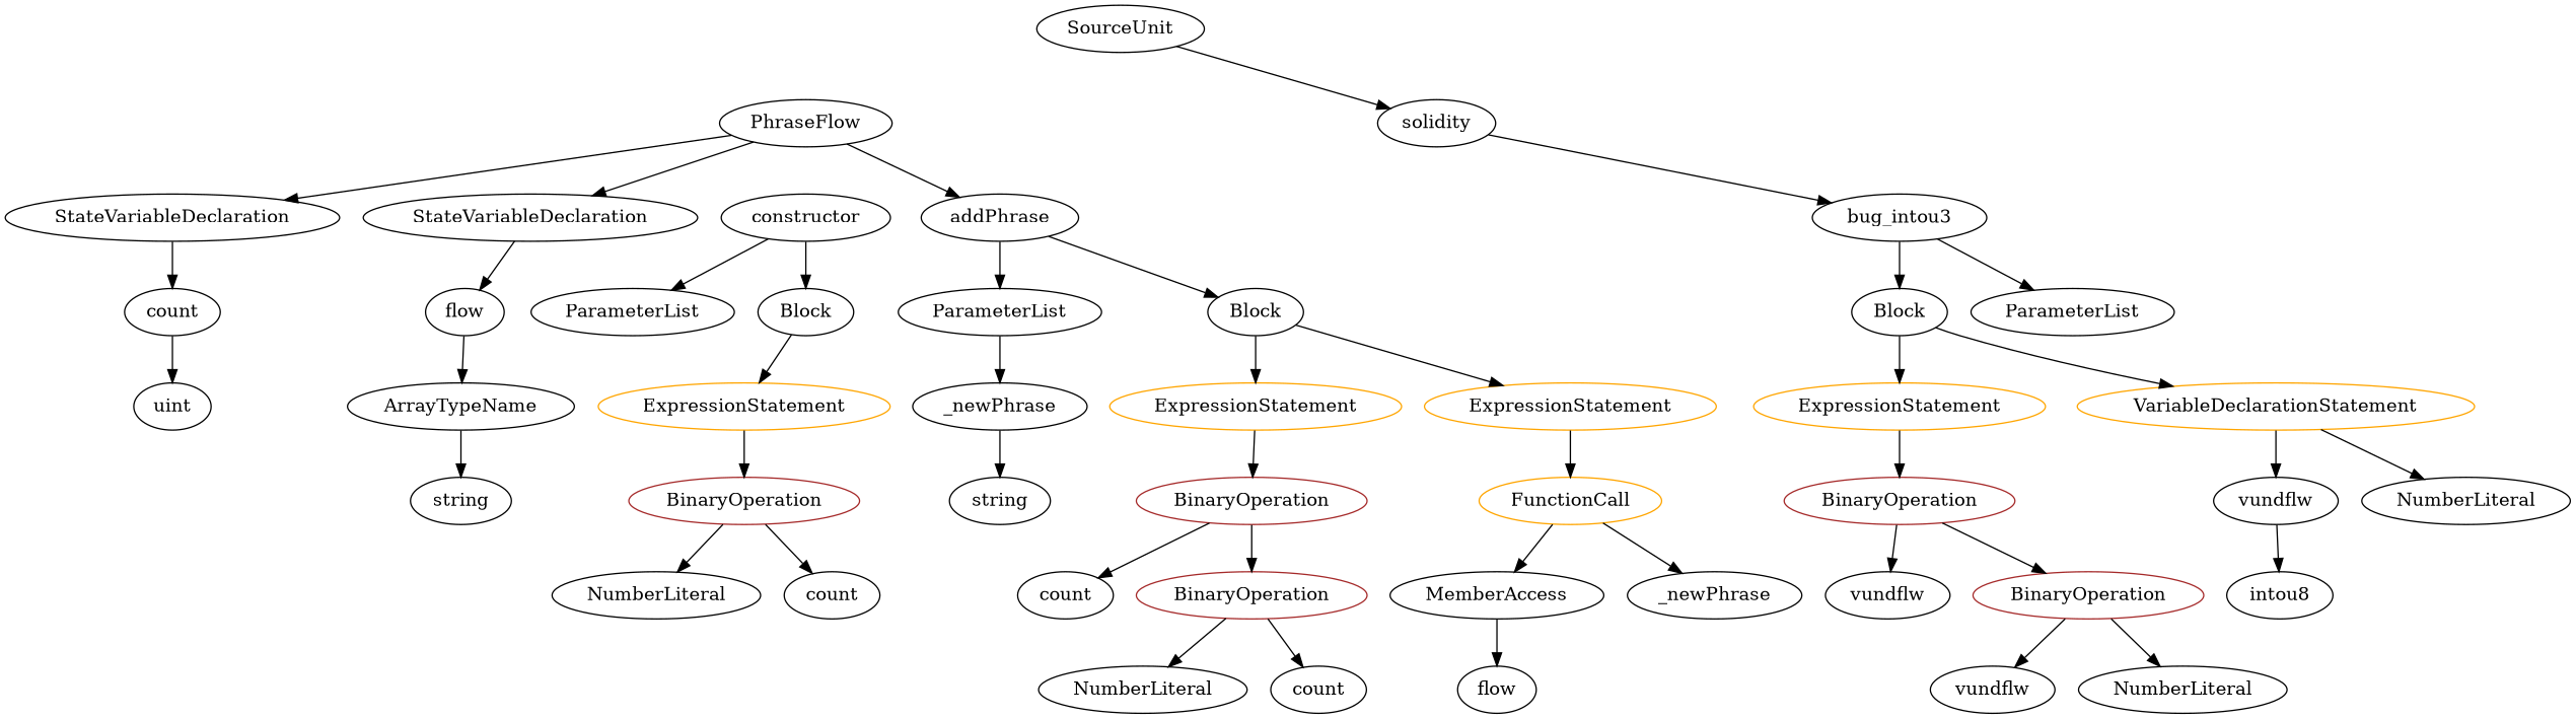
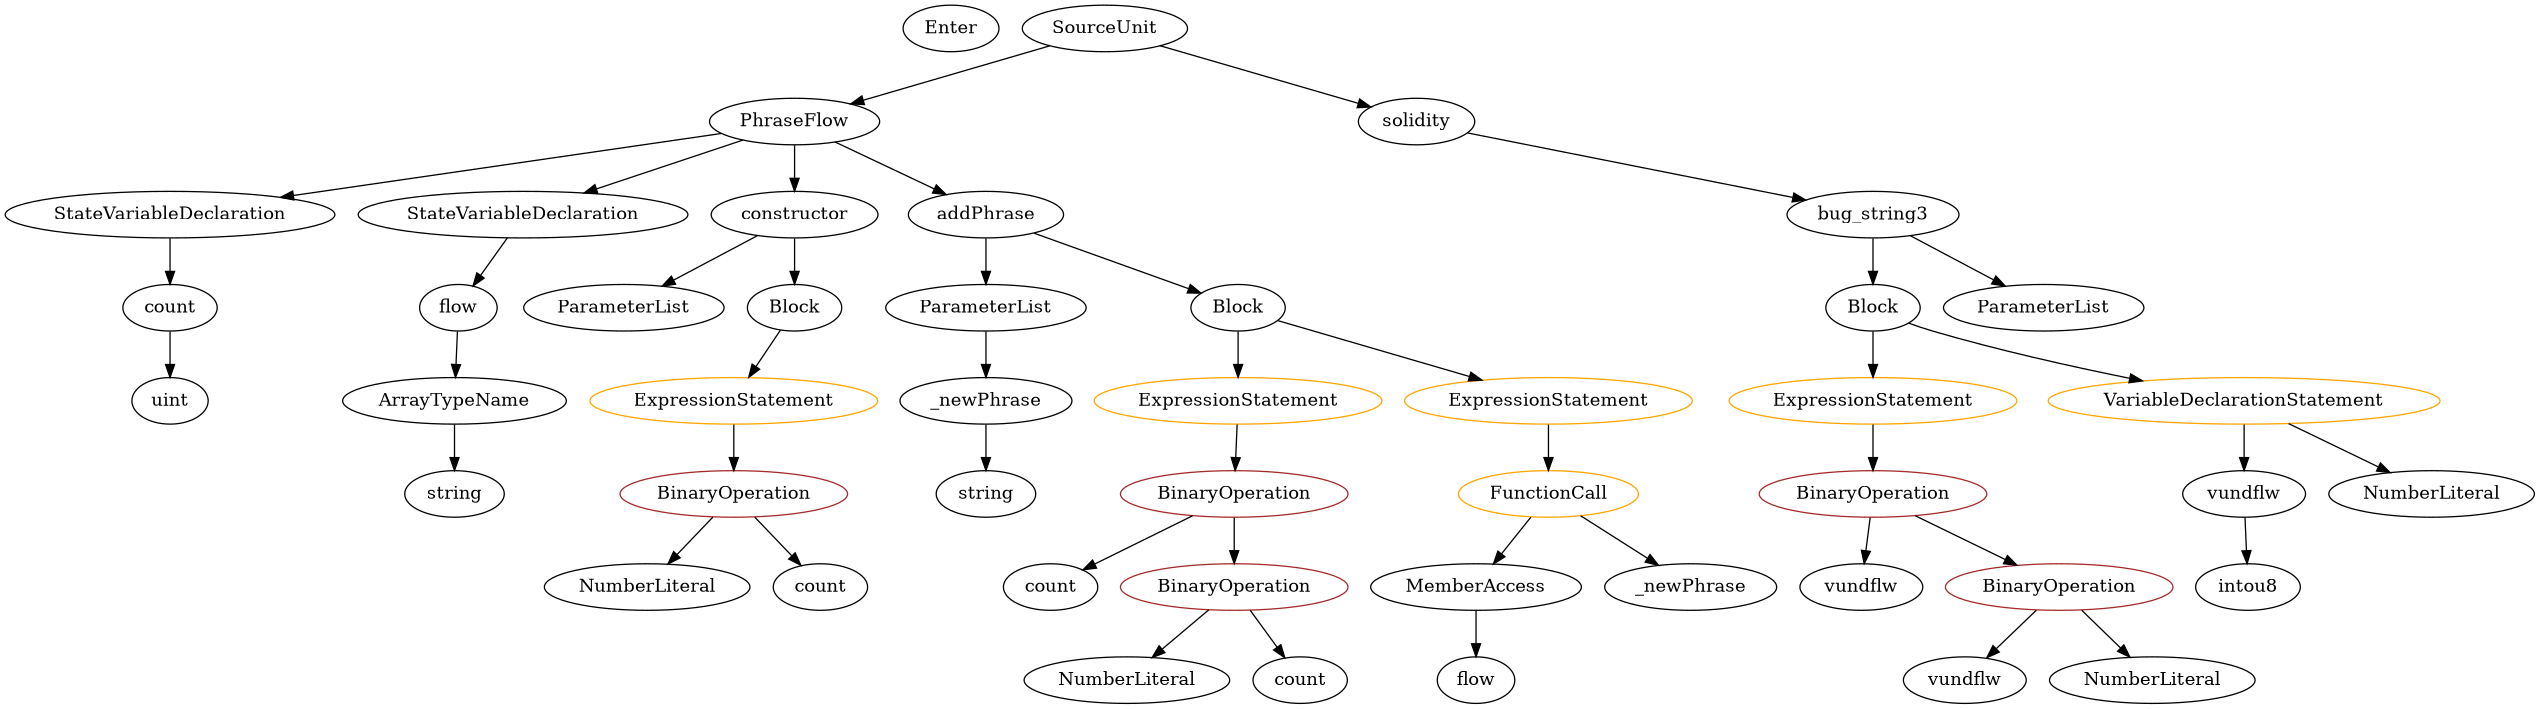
  strict digraph {
    node [color=black]
+   Enter [height=0.5 width=0.83628 color=""]
    n2 [height=0.5 label=PhraseFlow width=1.5155]
    n3 [height=0.5 label=StateVariableDeclaration width=2.8184]
    n4 [height=0.5 label=StateVariableDeclaration width=2.8184]
    n5 [height=0.5 label=constructor width=1.4877]
    n6 [height=0.5 label=addPhrase width=1.3769]
    n7 [height=0.5 label=count width=0.87786]
-   n8 [height=0.5 label=bug_intou3 width=1.46]
+   n8 [height=0.5 label=bug_string3 width=1.46]
    n9 [height=0.5 label=Block width=0.90558]
    n10 [height=0.5 label=ParameterList width=1.7095]
    n11 [height=0.5 label=flow width=0.75311]
    n12 [height=0.5 label=ParameterList width=1.7095]
    n13 [height=0.5 label=Block width=0.90558]
    n14 [height=0.5 label=ParameterList width=1.7095]
    n15 [height=0.5 label=Block width=0.90558]
    n16 [height=0.5 label=uint width=0.75]
    n17 [color=orange height=0.5 label=ExpressionStatement width=2.458]
    n18 [color=orange height=0.5 label=VariableDeclarationStatement width=3.3174]
    n19 [height=0.5 label=ArrayTypeName width=2.0145]
    n20 [color=orange height=0.5 label=ExpressionStatement width=2.458]
    n21 [height=0.5 label=_newPhrase width=1.5432]
    n22 [color=orange height=0.5 label=ExpressionStatement width=2.458]
    n23 [color=orange height=0.5 label=ExpressionStatement width=2.458]
    n24 [height=0.5 label=NumberLiteral width=1.765]
    n25 [color=brown height=0.5 label=BinaryOperation width=1.9867]
    n26 [height=0.5 label=vundflw width=1.1274]
    n27 [color=brown height=0.5 label=BinaryOperation width=1.9867]
    n28 [height=0.5 label=vundflw width=1.1274]
    n29 [height=0.5 label=NumberLiteral width=1.765]
    n30 [height=0.5 label=solidity width=1.0442]
    n31 [height=0.5 label=vundflw width=1.1274]
    n32 [height=0.5 label=NumberLiteral width=1.765]
    n33 [height=0.5 label=intou8 width=0.7947]
    n34 [height=0.5 label=string width=0.864]
    n35 [height=0.5 label=NumberLiteral width=1.765]
    n36 [height=0.5 label=string width=0.864]
    n37 [color=brown height=0.5 label=BinaryOperation width=1.9867]
    n38 [height=0.5 label=count width=0.87786]
    n39 [color=brown height=0.5 label=BinaryOperation width=1.9867]
    n40 [height=0.5 label=count width=0.87786]
    n41 [color=brown height=0.5 label=BinaryOperation width=1.9867]
    n42 [height=0.5 label=count width=0.87786]
    n43 [height=0.5 label=MemberAccess width=1.9174]
    n44 [height=0.5 label=flow width=0.75311]
    n45 [color=orange height=0.5 label=FunctionCall width=1.6125]
    n46 [height=0.5 label=_newPhrase width=1.5432]
    n47 [height=0.5 label=SourceUnit width=1.46]
    n2 -> n3
    n2 -> n4
+   n2 -> n5
    n2 -> n6
    n3 -> n7
    n4 -> n11
    n5 -> n12
    n5 -> n13
    n6 -> n14
    n6 -> n15
    n7 -> n16
    n8 -> n9
    n8 -> n10
    n9 -> n17
    n9 -> n18
    n11 -> n19
    n13 -> n20
    n14 -> n21
    n15 -> n22
    n15 -> n23
    n17 -> n25
    n18 -> n31
    n18 -> n32
    n19 -> n36
    n20 -> n37
    n21 -> n34
    n22 -> n39
    n23 -> n45
    n25 -> n26
    n25 -> n27
    n27 -> n28
    n27 -> n29
    n30 -> n8
    n31 -> n33
    n37 -> n24
    n37 -> n38
    n39 -> n40
    n39 -> n41
    n41 -> n35
    n41 -> n42
    n43 -> n44
    n45 -> n43
    n45 -> n46
+   n47 -> n2
    n47 -> n30
  }
